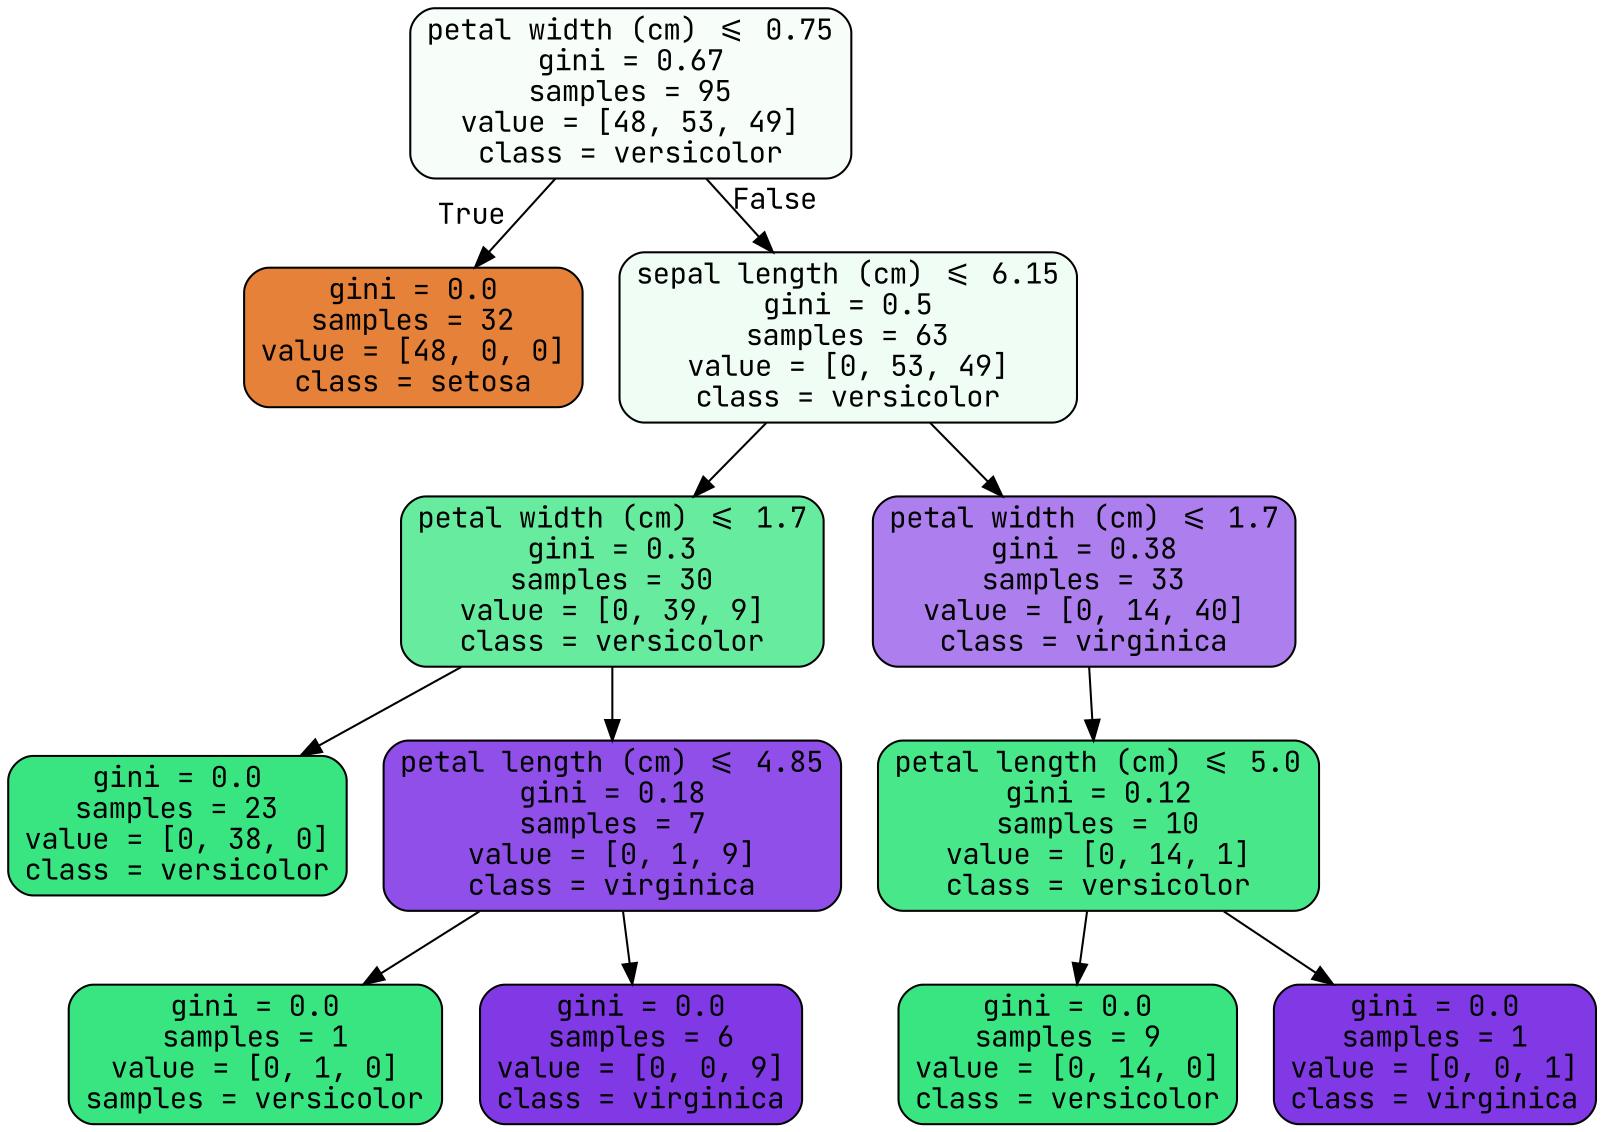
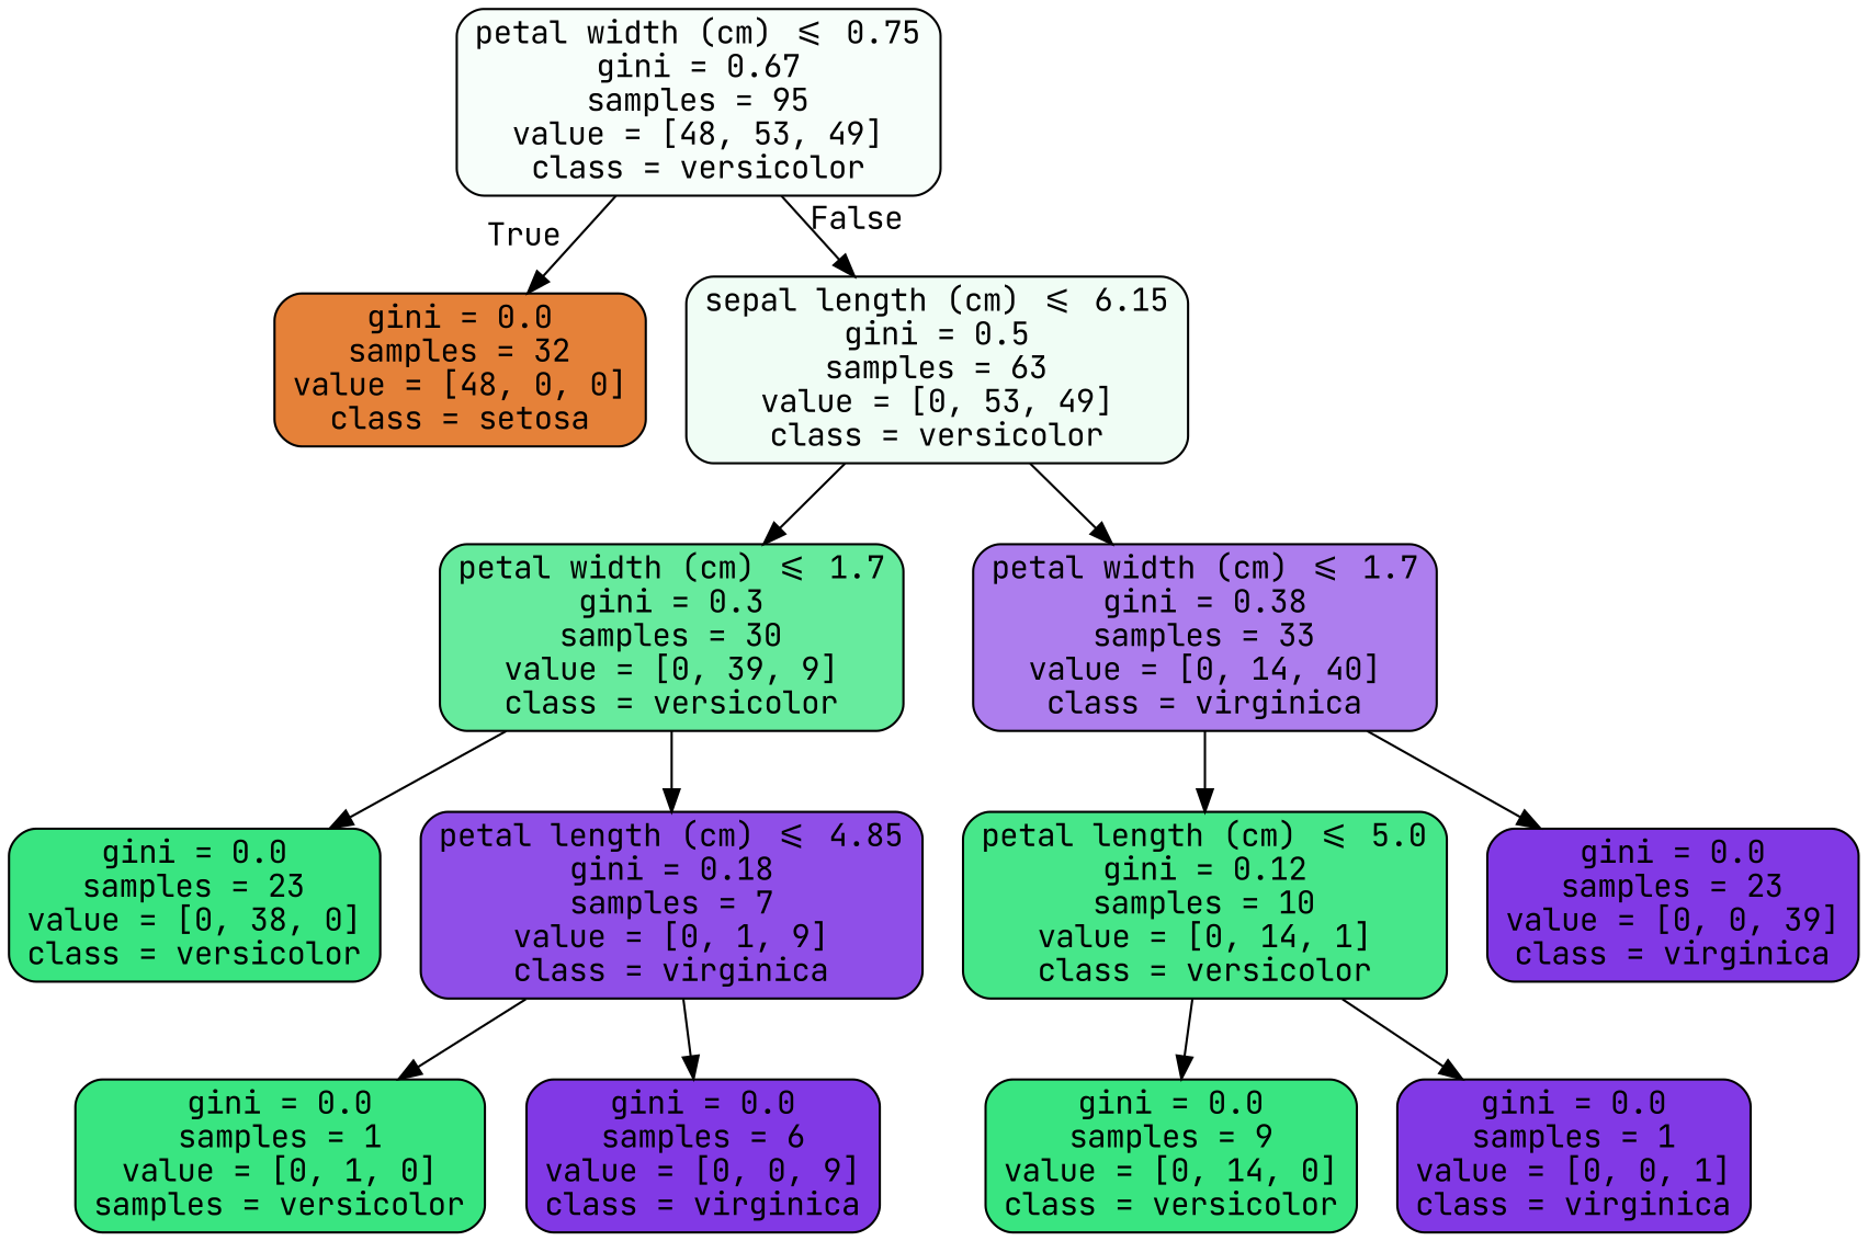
  digraph {
    fontname="JetBrains Mono"
    node [color=black fillcolor="#39e581" fontname="JetBrains Mono" shape=box style="filled, rounded"]
    edge [fontname="JetBrains Mono"]
    n1 [fillcolor="#f7fefa" label="petal width (cm) <= 0.75\ngini = 0.67\nsamples = 95\nvalue = [48, 53, 49]\nclass = versicolor"]
    n2 [fillcolor="#e58139" label="gini = 0.0\nsamples = 32\nvalue = [48, 0, 0]\nclass = setosa"]
    n3 [fillcolor="#f0fdf5" label="sepal length (cm) <= 6.15\ngini = 0.5\nsamples = 63\nvalue = [0, 53, 49]\nclass = versicolor"]
    n4 [fillcolor="#67eb9e" label="petal width (cm) <= 1.7\ngini = 0.3\nsamples = 30\nvalue = [0, 39, 9]\nclass = versicolor"]
    n5 [fillcolor="#ad7eee" label="petal width (cm) <= 1.7\ngini = 0.38\nsamples = 33\nvalue = [0, 14, 40]\nclass = virginica"]
    n6 [label="gini = 0.0\nsamples = 23\nvalue = [0, 38, 0]\nclass = versicolor"]
    n7 [fillcolor="#8f4fe8" label="petal length (cm) <= 4.85\ngini = 0.18\nsamples = 7\nvalue = [0, 1, 9]\nclass = virginica"]
    n8 [fillcolor="#47e78a" label="petal length (cm) <= 5.0\ngini = 0.12\nsamples = 10\nvalue = [0, 14, 1]\nclass = versicolor"]
+   n9 [fillcolor="#8139e5" label="gini = 0.0\nsamples = 23\nvalue = [0, 0, 39]\nclass = virginica"]
    n10 [label="gini = 0.0\nsamples = 1\nvalue = [0, 1, 0]\nsamples = versicolor"]
    n11 [fillcolor="#8139e5" label="gini = 0.0\nsamples = 6\nvalue = [0, 0, 9]\nclass = virginica"]
    n12 [label="gini = 0.0\nsamples = 9\nvalue = [0, 14, 0]\nclass = versicolor"]
    n13 [fillcolor="#8139e5" label="gini = 0.0\nsamples = 1\nvalue = [0, 0, 1]\nclass = virginica"]
    n1 -> n2 [headlabel=True labelangle=45 labeldistance=2.5]
    n1 -> n3 [headlabel=False labelangle=-45 labeldistance=2.5]
    n3 -> n4
    n3 -> n5
    n4 -> n6
    n4 -> n7
    n5 -> n8
+   n5 -> n9
    n7 -> n10
    n7 -> n11
    n8 -> n12
    n8 -> n13
  }
